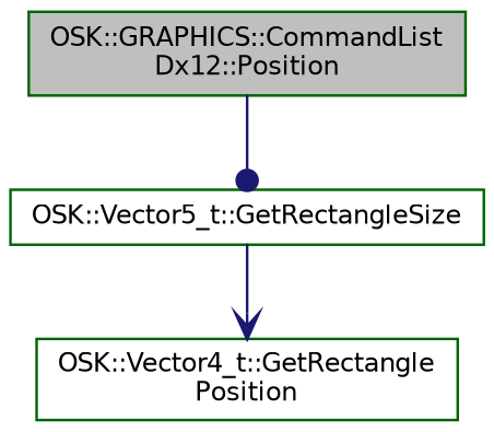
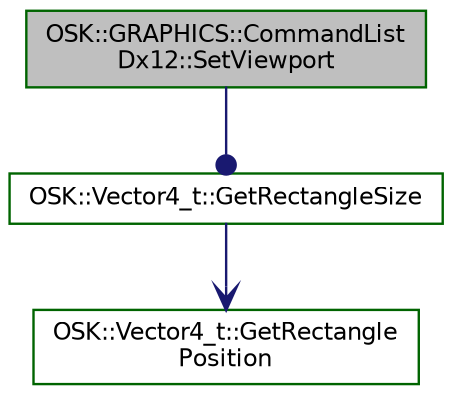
  digraph {
    rankdir=TB
    node [color=darkgreen fillcolor=white fontname=Helvetica fontsize=10 shape=record style=filled]
    edge [color=midnightblue fontname=Helvetica fontsize=10 labelfontname=Helvetica labelfontsize=10 style=solid]
-   n1 [fillcolor=grey75 fontcolor=black height=0.2 label="OSK::GRAPHICS::CommandList\lDx12::Position" width=0.4]
-   n2 [height=0.2 label="OSK::Vector5_t::GetRectangleSize" width=0.4]
+   n1 [fillcolor=grey75 fontcolor=black height=0.2 label="OSK::GRAPHICS::CommandList\lDx12::SetViewport" width=0.4]
+   n2 [height=0.2 label="OSK::Vector4_t::GetRectangleSize" width=0.4]
    n3 [height=0.2 label="OSK::Vector4_t::GetRectangle\lPosition" width=0.4]
    n1 -> n2 [arrowhead=dot]
    n2 -> n3 [arrowhead=vee]
  }
